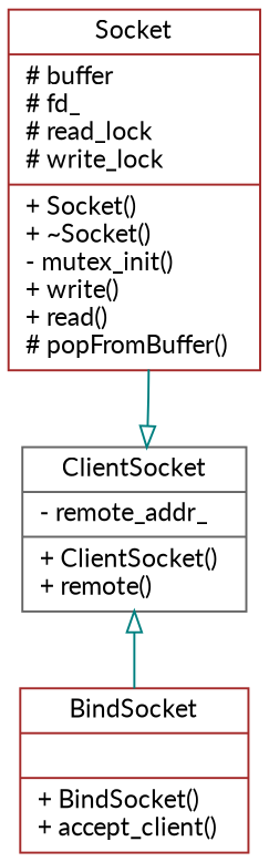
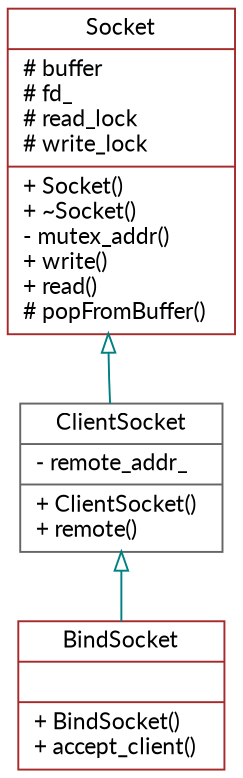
  digraph {
    fontname=Lato
    node [color=brown fillcolor=white fontname=Lato fontsize=12 shape=record style=filled]
    edge [arrowtail=onormal color=teal dir=back fontname=Lato fontsize=12 labelfontname=Helvetica labelfontsize=12 style=solid]
-   n1 [fontcolor=black label="{Socket\n|# buffer\l# fd_\l# read_lock\l# write_lock\l|+ Socket()\l+ ~Socket()\l- mutex_init()\l+ write()\l+ read()\l# popFromBuffer()\l}" width=1.6389]
+   n1 [fontcolor=black label="{Socket\n|# buffer\l# fd_\l# read_lock\l# write_lock\l|+ Socket()\l+ ~Socket()\l- mutex_addr()\l+ write()\l+ read()\l# popFromBuffer()\l}" width=1.6389]
    n2 [color=gray40 label="{ClientSocket\n|- remote_addr_\l|+ ClientSocket()\l+ remote()\l}" width=1.4514]
    n3 [label="{BindSocket\n||+ BindSocket()\l+ accept_client()\l}" width=1.4792]
-   n2 -> n1
+   n1 -> n2
    n2 -> n3
  }
